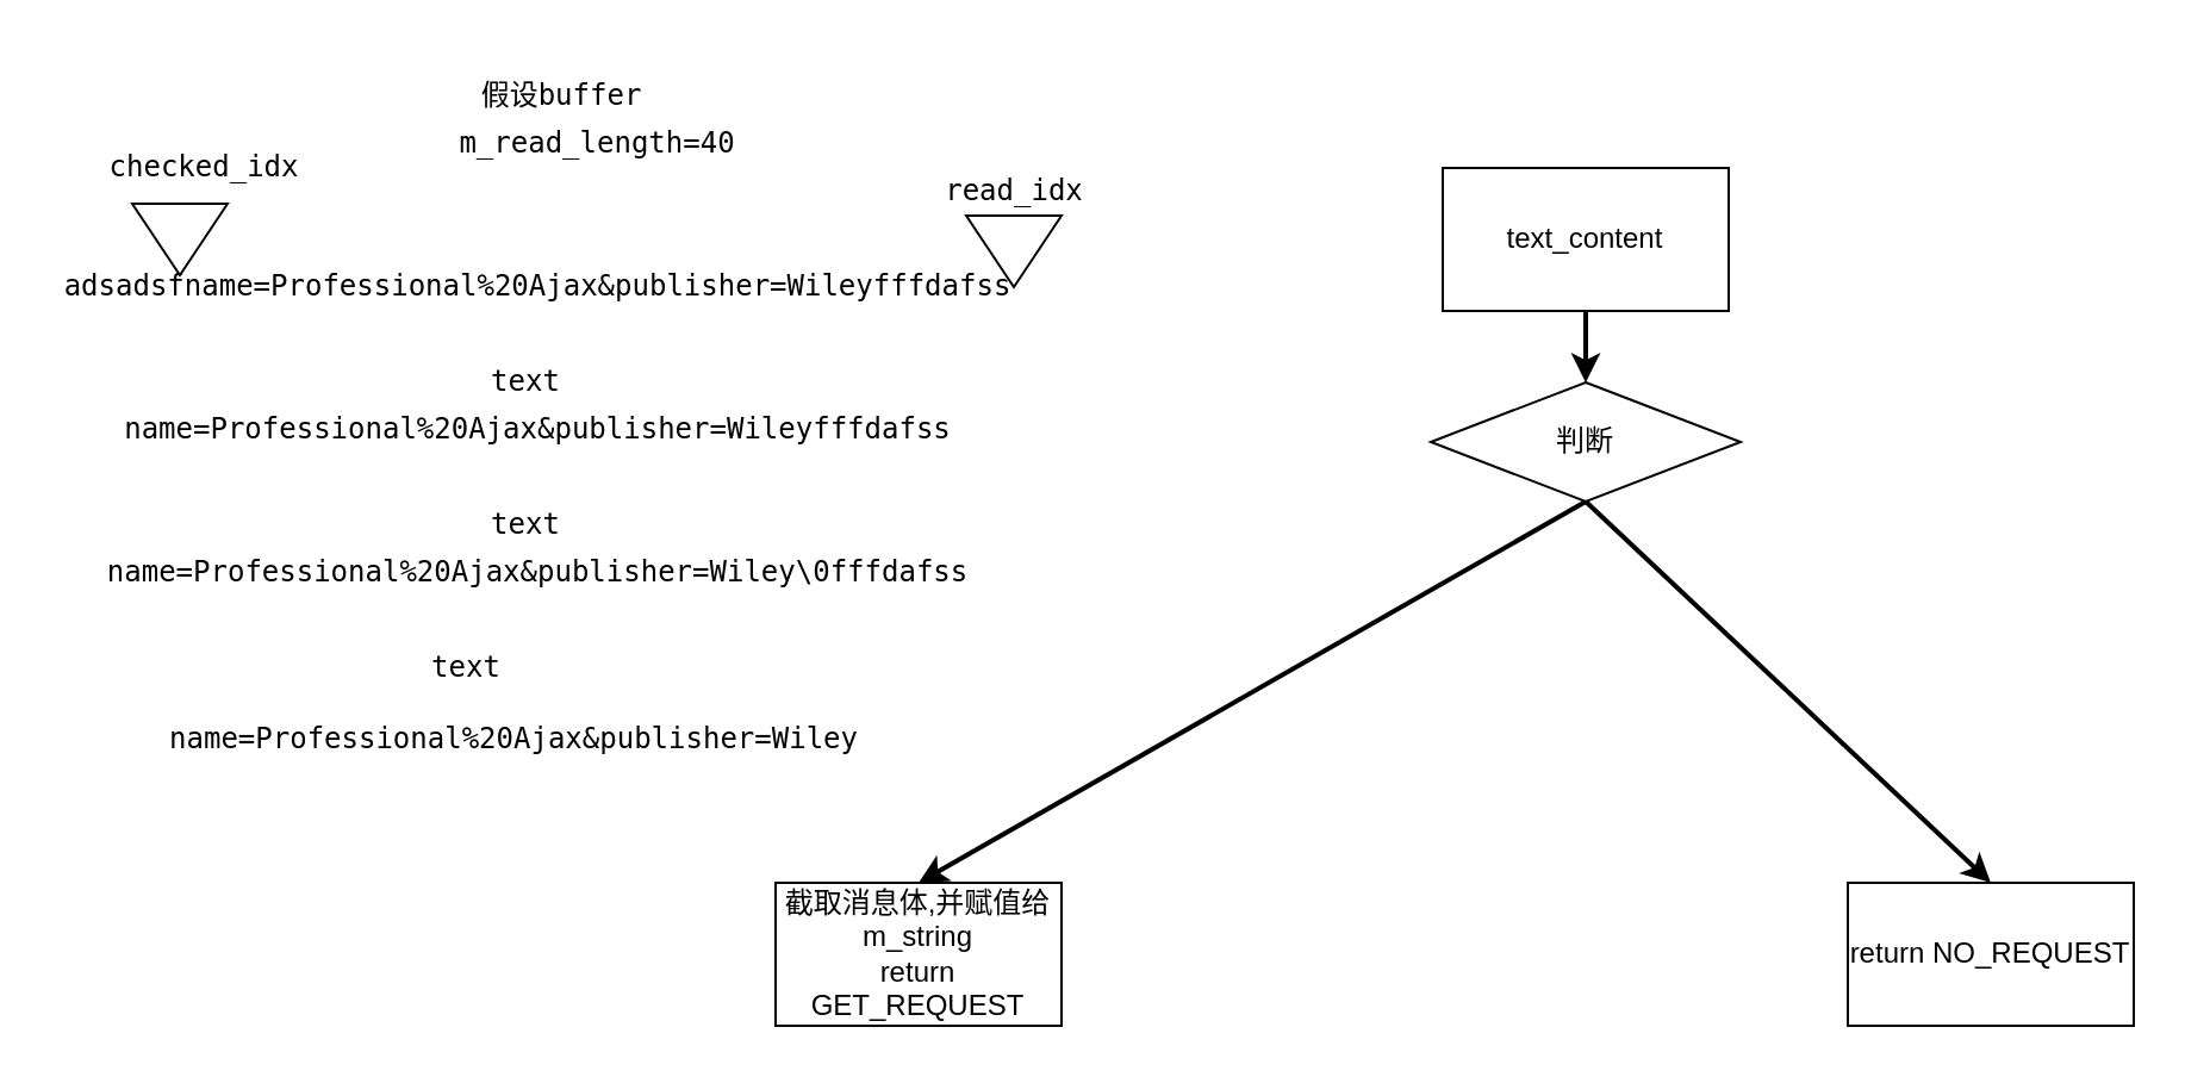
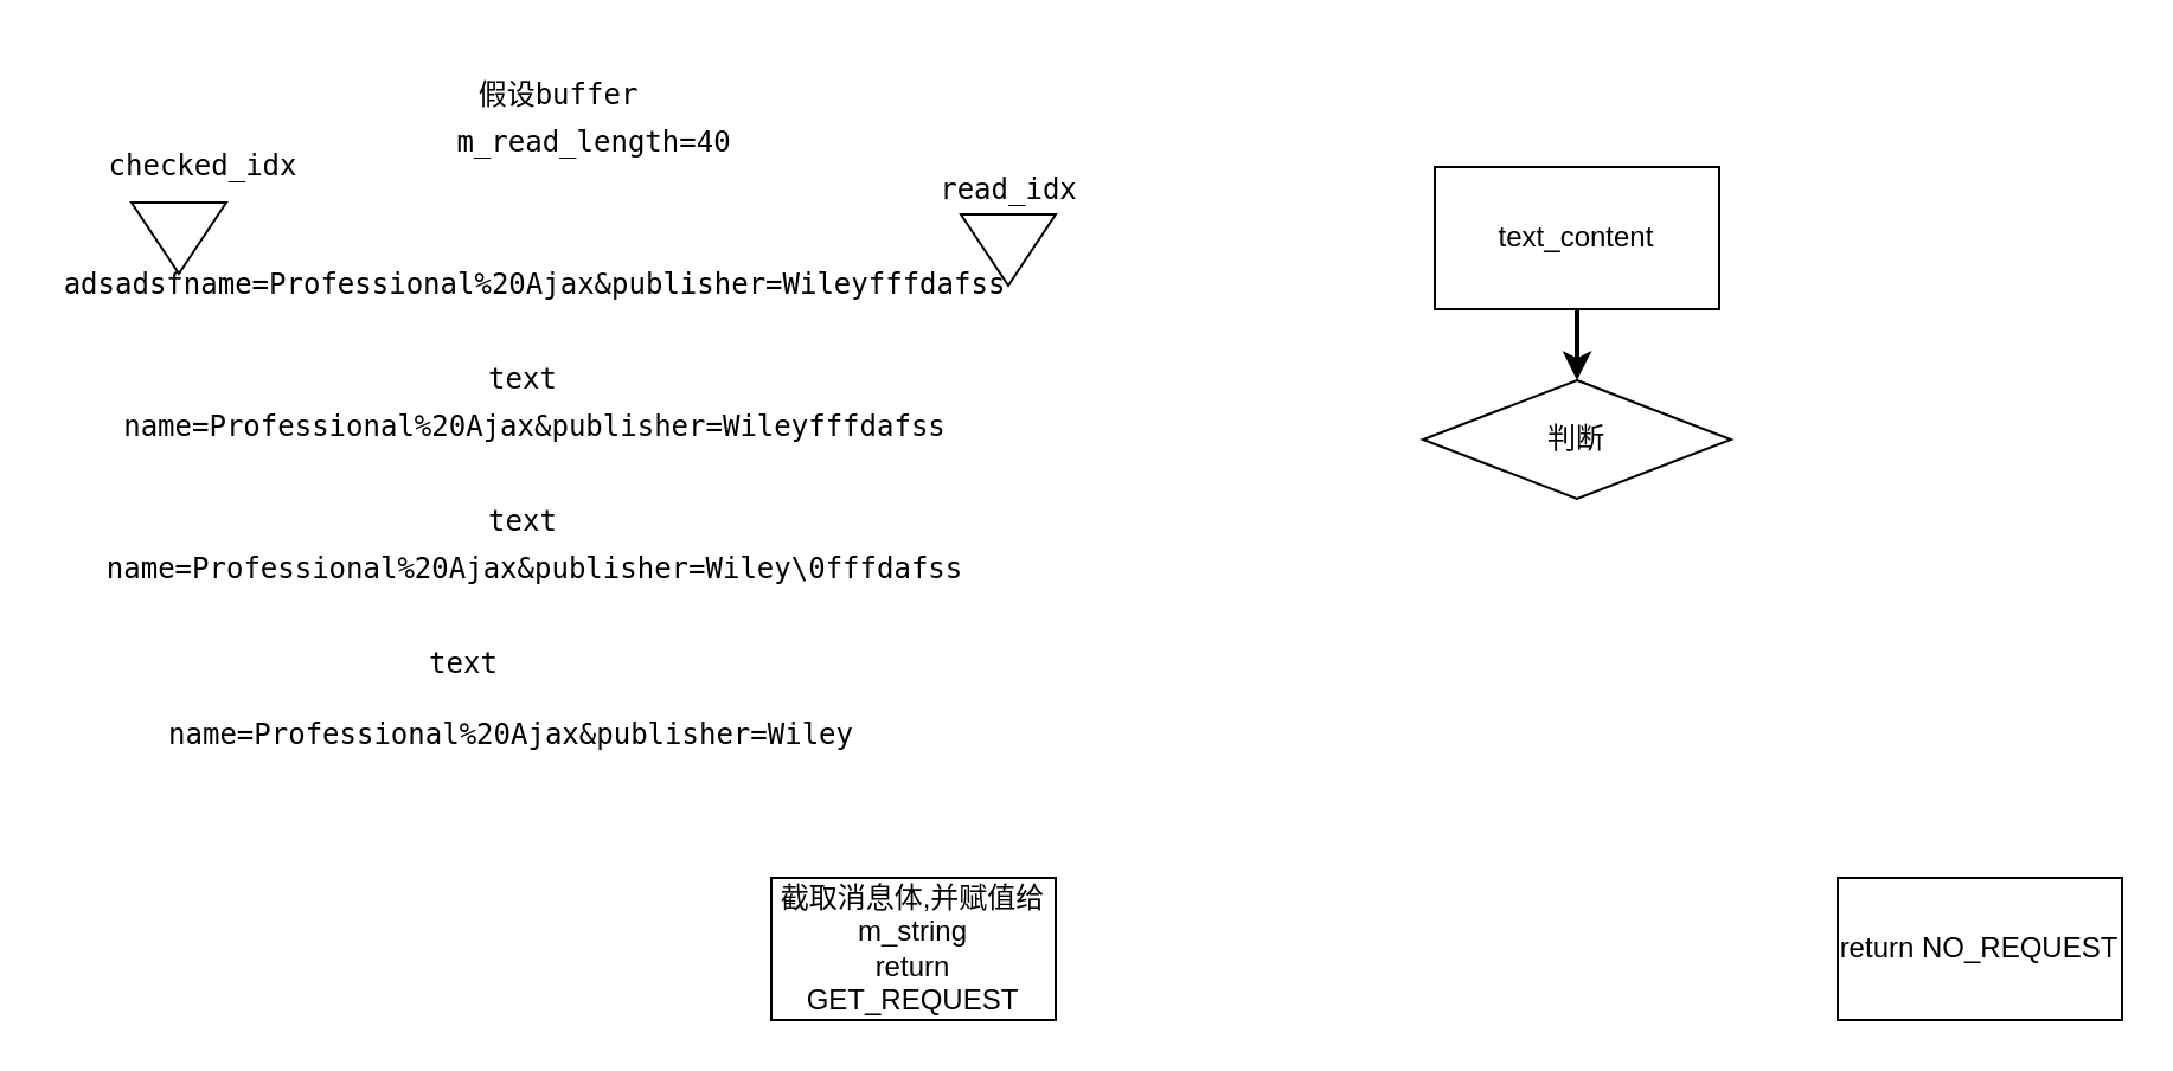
  <mxCell id="0" />
  <mxCell id="1" parent="0" />
  <mxCell id="2" style="edgeStyle=none;html=1;exitX=0.5;exitY=1;exitDx=0;exitDy=0;fontColor=#000000;strokeColor=#000000;strokeWidth=2;" edge="1" parent="1" source="3" target="6"><mxGeometry relative="1" as="geometry" /></mxCell>
  <mxCell id="3" value="text_content" style="whiteSpace=wrap;html=1;" vertex="1" parent="1"><mxGeometry x="605" y="70" width="120" height="60" as="geometry" /></mxCell>
- <mxCell id="4" style="edgeStyle=none;html=1;exitX=0.5;exitY=1;exitDx=0;exitDy=0;entryX=0.5;entryY=0;entryDx=0;entryDy=0;fontColor=#000000;strokeColor=#000000;strokeWidth=2;" edge="1" parent="1" source="6" target="7"><mxGeometry relative="1" as="geometry" /></mxCell>
- <mxCell id="5" style="edgeStyle=none;html=1;exitX=0.5;exitY=1;exitDx=0;exitDy=0;fontColor=#000000;strokeColor=#000000;strokeWidth=2;entryX=0.5;entryY=0;entryDx=0;entryDy=0;" edge="1" parent="1" source="6" target="22"><mxGeometry relative="1" as="geometry"><mxPoint x="775" y="330" as="targetPoint" /></mxGeometry></mxCell>
  <mxCell id="6" value="判断" style="rhombus;whiteSpace=wrap;html=1;" vertex="1" parent="1"><mxGeometry x="600" y="160" width="130" height="50" as="geometry" /></mxCell>
  <mxCell id="7" value="截取消息体,并赋值给m_string&lt;br&gt;return GET_REQUEST" style="whiteSpace=wrap;html=1;" vertex="1" parent="1"><mxGeometry x="325" y="370" width="120" height="60" as="geometry" /></mxCell>
  <mxCell id="8" value="&lt;pre&gt;&lt;span class=&quot;line&quot;&gt;adsadsfname=Professional%20Ajax&amp;amp;publisher=Wileyfffdafss&lt;/span&gt;&lt;/pre&gt;" style="text;html=1;align=center;verticalAlign=middle;resizable=0;points=[];autosize=1;strokeColor=none;fillColor=none;fontColor=#000000;" vertex="1" parent="1"><mxGeometry x="20" y="100" width="410" height="40" as="geometry" /></mxCell>
  <mxCell id="9" value="&lt;pre&gt;假设buffer&lt;/pre&gt;" style="text;html=1;align=center;verticalAlign=middle;resizable=0;points=[];autosize=1;strokeColor=none;fillColor=none;fontColor=#000000;" vertex="1" parent="1"><mxGeometry x="195" y="20" width="80" height="40" as="geometry" /></mxCell>
  <mxCell id="10" value="&lt;pre&gt;m_read_length=40&lt;/pre&gt;" style="text;html=1;align=center;verticalAlign=middle;resizable=0;points=[];autosize=1;strokeColor=none;fillColor=none;fontColor=#000000;" vertex="1" parent="1"><mxGeometry x="175" y="40" width="150" height="40" as="geometry" /></mxCell>
  <mxCell id="11" value="" style="triangle;whiteSpace=wrap;html=1;fontColor=#000000;direction=south;" vertex="1" parent="1"><mxGeometry x="55" y="85" width="40" height="30" as="geometry" /></mxCell>
  <mxCell id="12" value="&lt;pre&gt;checked_idx&lt;/pre&gt;" style="text;html=1;align=center;verticalAlign=middle;resizable=0;points=[];autosize=1;strokeColor=none;fillColor=none;fontColor=#000000;" vertex="1" parent="1"><mxGeometry x="40" y="50" width="90" height="40" as="geometry" /></mxCell>
  <mxCell id="13" value="&lt;pre&gt;read_idx&lt;/pre&gt;" style="text;html=1;align=center;verticalAlign=middle;resizable=0;points=[];autosize=1;strokeColor=none;fillColor=none;fontColor=#000000;" vertex="1" parent="1"><mxGeometry x="390" y="60" width="70" height="40" as="geometry" /></mxCell>
  <mxCell id="14" value="" style="triangle;whiteSpace=wrap;html=1;fontColor=#000000;direction=south;" vertex="1" parent="1"><mxGeometry x="405" y="90" width="40" height="30" as="geometry" /></mxCell>
  <mxCell id="15" value="&lt;pre&gt;&lt;br&gt;&lt;/pre&gt;" style="text;html=1;align=center;verticalAlign=middle;resizable=0;points=[];autosize=1;strokeColor=none;fillColor=none;fontColor=#000000;" vertex="1" parent="1"><mxGeometry x="210" y="190" width="20" height="40" as="geometry" /></mxCell>
  <mxCell id="16" value="&lt;pre&gt;&lt;span class=&quot;line&quot;&gt;name=Professional%20Ajax&amp;amp;publisher=Wileyfffdafss&lt;/span&gt;&lt;/pre&gt;" style="text;html=1;align=center;verticalAlign=middle;resizable=0;points=[];autosize=1;strokeColor=none;fillColor=none;fontColor=#000000;" vertex="1" parent="1"><mxGeometry x="45" y="160" width="360" height="40" as="geometry" /></mxCell>
  <mxCell id="17" value="&lt;pre&gt;text&lt;/pre&gt;" style="text;html=1;align=center;verticalAlign=middle;resizable=0;points=[];autosize=1;strokeColor=none;fillColor=none;fontColor=#000000;" vertex="1" parent="1"><mxGeometry x="200" y="140" width="40" height="40" as="geometry" /></mxCell>
  <mxCell id="18" value="&lt;pre&gt;&lt;span class=&quot;line&quot;&gt;name=Professional%20Ajax&amp;amp;publisher=Wiley\0fffdafss&lt;/span&gt;&lt;/pre&gt;" style="text;html=1;align=center;verticalAlign=middle;resizable=0;points=[];autosize=1;strokeColor=none;fillColor=none;fontColor=#000000;" vertex="1" parent="1"><mxGeometry x="35" y="220" width="380" height="40" as="geometry" /></mxCell>
  <mxCell id="19" value="&lt;pre&gt;text&lt;/pre&gt;" style="text;html=1;align=center;verticalAlign=middle;resizable=0;points=[];autosize=1;strokeColor=none;fillColor=none;fontColor=#000000;" vertex="1" parent="1"><mxGeometry x="200" y="200" width="40" height="40" as="geometry" /></mxCell>
  <mxCell id="20" value="&lt;pre&gt;text&lt;/pre&gt;" style="text;html=1;align=center;verticalAlign=middle;resizable=0;points=[];autosize=1;strokeColor=none;fillColor=none;fontColor=#000000;" vertex="1" parent="1"><mxGeometry x="175" y="260" width="40" height="40" as="geometry" /></mxCell>
  <mxCell id="21" value="&lt;pre&gt;&lt;span class=&quot;line&quot;&gt;name=Professional%20Ajax&amp;amp;publisher=Wiley&lt;/span&gt;&lt;/pre&gt;" style="text;html=1;align=center;verticalAlign=middle;resizable=0;points=[];autosize=1;strokeColor=none;fillColor=none;fontColor=#000000;" vertex="1" parent="1"><mxGeometry x="65" y="290" width="300" height="40" as="geometry" /></mxCell>
  <mxCell id="22" value="return NO_REQUEST" style="whiteSpace=wrap;html=1;" vertex="1" parent="1"><mxGeometry x="775" y="370" width="120" height="60" as="geometry" /></mxCell>
